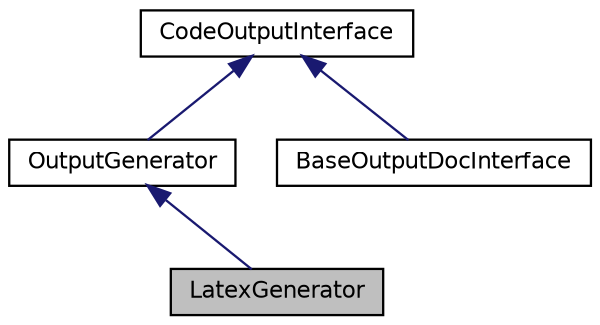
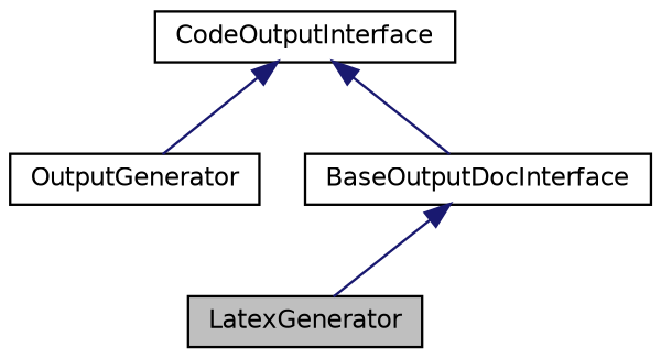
  digraph {
    node [color=black fillcolor=white fontname=Helvetica fontsize=10 shape=record style=filled]
    edge [color=midnightblue dir=back fontname=Helvetica fontsize=10 labelfontname=Helvetica labelfontsize=10 style=solid]
    n1 [fillcolor=grey75 fontcolor=black height=0.2 label=LatexGenerator width=0.4]
    n2 [height=0.2 label=OutputGenerator width=0.4]
    n3 [height=0.2 label=BaseOutputDocInterface width=0.4]
    n4 [height=0.2 label=CodeOutputInterface width=0.4]
-   n2 -> n1
+   n3 -> n1
    n4 -> n2
    n4 -> n3
  }
